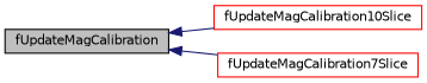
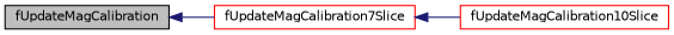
  digraph {
    rankdir=LR
    node [color=red fillcolor=white fontname=Helvetica fontsize=10 shape=record style=filled]
    edge [color=midnightblue dir=back fontname=Helvetica fontsize=10 labelfontname=Helvetica labelfontsize=10 style=solid]
    n1 [color=black fillcolor=grey75 fontcolor=black height=0.2 label=fUpdateMagCalibration width=0.4]
    n2 [height=0.2 label=fUpdateMagCalibration10Slice width=0.4]
    n3 [height=0.2 label=fUpdateMagCalibration7Slice width=0.4]
-   n1 -> n2
+   n3 -> n2
    n1 -> n3
  }
